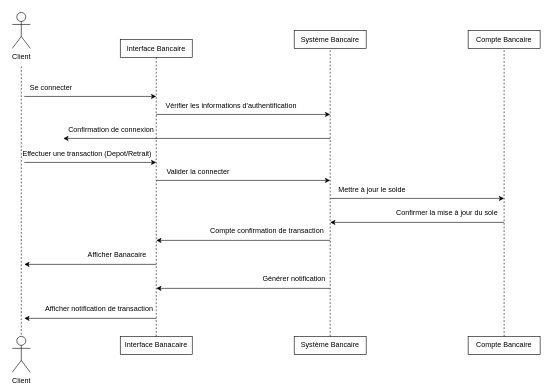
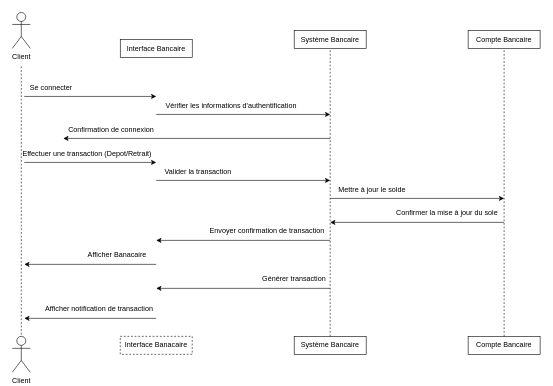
  <mxCell id="0" />
  <mxCell id="1" parent="0" />
  <mxCell id="2" value="" style="endArrow=none;html=1;rounded=0;startFill=0;dashed=1;entryX=0.5;entryY=0;entryDx=0;entryDy=0;entryPerimeter=0;" edge="1" parent="1" target="9"><mxGeometry width="50" height="50" relative="1" as="geometry"><mxPoint x="35" y="110" as="sourcePoint" /><mxPoint x="35" y="370" as="targetPoint" /></mxGeometry></mxCell>
  <mxCell id="3" value="Interface Bancaire" style="rounded=0;whiteSpace=wrap;html=1;" vertex="1" parent="1"><mxGeometry x="200" y="65" width="120" height="30" as="geometry" /></mxCell>
- <mxCell id="4" value="Interface Banacaire" style="rounded=0;whiteSpace=wrap;html=1;" vertex="1" parent="1"><mxGeometry x="200" y="560" width="120" height="30" as="geometry" /></mxCell>
- <mxCell id="5" value="" style="endArrow=none;html=1;rounded=0;exitX=0.5;exitY=1;exitDx=0;exitDy=0;entryX=0.5;entryY=0;entryDx=0;entryDy=0;startFill=0;dashed=1;" edge="1" parent="1" source="3" target="4"><mxGeometry width="50" height="50" relative="1" as="geometry"><mxPoint x="80" y="90" as="sourcePoint" /><mxPoint x="80" y="350" as="targetPoint" /></mxGeometry></mxCell>
+ <mxCell id="4" value="Interface Banacaire" style="rounded=0;whiteSpace=wrap;html=1;dashed=1;" vertex="1" parent="1"><mxGeometry x="200" y="560" width="120" height="30" as="geometry" /></mxCell>
  <mxCell id="6" value="" style="endArrow=classic;html=1;rounded=0;" edge="1" parent="1"><mxGeometry width="50" height="50" relative="1" as="geometry"><mxPoint x="40" y="160" as="sourcePoint" /><mxPoint x="260" y="160" as="targetPoint" /></mxGeometry></mxCell>
  <mxCell id="7" value="Se connecter" style="text;html=1;align=center;verticalAlign=middle;whiteSpace=wrap;rounded=0;" vertex="1" parent="1"><mxGeometry x="40" y="130" width="90" height="30" as="geometry" /></mxCell>
  <mxCell id="8" value="Client" style="shape=umlActor;verticalLabelPosition=bottom;verticalAlign=top;html=1;outlineConnect=0;" vertex="1" parent="1"><mxGeometry x="20" y="20" width="30" height="60" as="geometry" /></mxCell>
  <mxCell id="9" value="Client" style="shape=umlActor;verticalLabelPosition=bottom;verticalAlign=top;html=1;outlineConnect=0;" vertex="1" parent="1"><mxGeometry x="20" y="560" width="30" height="60" as="geometry" /></mxCell>
  <mxCell id="10" value="Système Bancaire" style="rounded=0;whiteSpace=wrap;html=1;" vertex="1" parent="1"><mxGeometry x="490" y="50" width="120" height="30" as="geometry" /></mxCell>
  <mxCell id="11" value="Système Bancaire" style="rounded=0;whiteSpace=wrap;html=1;" vertex="1" parent="1"><mxGeometry x="490" y="560" width="120" height="30" as="geometry" /></mxCell>
  <mxCell id="12" value="Compte Bancaire" style="rounded=0;whiteSpace=wrap;html=1;" vertex="1" parent="1"><mxGeometry x="780" y="50" width="120" height="30" as="geometry" /></mxCell>
  <mxCell id="13" value="Compte Bancaire" style="rounded=0;whiteSpace=wrap;html=1;" vertex="1" parent="1"><mxGeometry x="780" y="560" width="120" height="30" as="geometry" /></mxCell>
  <mxCell id="14" value="" style="endArrow=none;html=1;rounded=0;exitX=0.5;exitY=0;exitDx=0;exitDy=0;entryX=0.5;entryY=1;entryDx=0;entryDy=0;startFill=0;dashed=1;" edge="1" parent="1" source="11" target="10"><mxGeometry width="50" height="50" relative="1" as="geometry"><mxPoint x="550" y="300" as="sourcePoint" /><mxPoint x="600" y="250" as="targetPoint" /></mxGeometry></mxCell>
  <mxCell id="15" value="" style="endArrow=none;html=1;rounded=0;exitX=0.5;exitY=0;exitDx=0;exitDy=0;entryX=0.5;entryY=1;entryDx=0;entryDy=0;startFill=0;dashed=1;" edge="1" parent="1" source="13" target="12"><mxGeometry width="50" height="50" relative="1" as="geometry"><mxPoint x="560" y="395" as="sourcePoint" /><mxPoint x="560" y="90" as="targetPoint" /></mxGeometry></mxCell>
  <mxCell id="16" value="" style="endArrow=classic;html=1;rounded=0;" edge="1" parent="1"><mxGeometry width="50" height="50" relative="1" as="geometry"><mxPoint x="260" y="190" as="sourcePoint" /><mxPoint x="550" y="190" as="targetPoint" /></mxGeometry></mxCell>
  <mxCell id="17" value="Vérifier les informations d'authentification" style="text;html=1;align=center;verticalAlign=middle;whiteSpace=wrap;rounded=0;" vertex="1" parent="1"><mxGeometry x="260" y="160" width="250" height="30" as="geometry" /></mxCell>
  <mxCell id="18" value="" style="endArrow=classic;html=1;rounded=0;entryX=0;entryY=1;entryDx=0;entryDy=0;" edge="1" parent="1" target="19"><mxGeometry width="50" height="50" relative="1" as="geometry"><mxPoint x="550" y="230" as="sourcePoint" /><mxPoint x="30" y="230" as="targetPoint" /></mxGeometry></mxCell>
  <mxCell id="19" value="Confirmation de connexion" style="text;html=1;align=center;verticalAlign=middle;whiteSpace=wrap;rounded=0;" vertex="1" parent="1"><mxGeometry x="105" y="200" width="160" height="30" as="geometry" /></mxCell>
  <mxCell id="20" value="" style="endArrow=classic;html=1;rounded=0;" edge="1" parent="1"><mxGeometry width="50" height="50" relative="1" as="geometry"><mxPoint x="40" y="270" as="sourcePoint" /><mxPoint x="260" y="270" as="targetPoint" /></mxGeometry></mxCell>
  <mxCell id="21" value="Effectuer une transaction (Depot/Retrait)" style="text;html=1;align=center;verticalAlign=middle;whiteSpace=wrap;rounded=0;" vertex="1" parent="1"><mxGeometry x="30" y="240" width="230" height="30" as="geometry" /></mxCell>
  <mxCell id="22" value="" style="endArrow=classic;html=1;rounded=0;" edge="1" parent="1"><mxGeometry width="50" height="50" relative="1" as="geometry"><mxPoint x="260" y="300" as="sourcePoint" /><mxPoint x="550" y="300" as="targetPoint" /></mxGeometry></mxCell>
- <mxCell id="23" value="Valider la connecter" style="text;html=1;align=center;verticalAlign=middle;whiteSpace=wrap;rounded=0;" vertex="1" parent="1"><mxGeometry x="250" y="270" width="160" height="30" as="geometry" /></mxCell>
+ <mxCell id="23" value="Valider la transaction" style="text;html=1;align=center;verticalAlign=middle;whiteSpace=wrap;rounded=0;" vertex="1" parent="1"><mxGeometry x="250" y="270" width="160" height="30" as="geometry" /></mxCell>
  <mxCell id="24" value="" style="endArrow=classic;html=1;rounded=0;" edge="1" parent="1"><mxGeometry width="50" height="50" relative="1" as="geometry"><mxPoint x="550" y="330" as="sourcePoint" /><mxPoint x="840" y="330" as="targetPoint" /></mxGeometry></mxCell>
  <mxCell id="25" value="" style="endArrow=classic;html=1;rounded=0;" edge="1" parent="1"><mxGeometry width="50" height="50" relative="1" as="geometry"><mxPoint x="840" y="370" as="sourcePoint" /><mxPoint x="550" y="370" as="targetPoint" /></mxGeometry></mxCell>
  <mxCell id="26" value="Mettre à jour le solde" style="text;html=1;align=center;verticalAlign=middle;whiteSpace=wrap;rounded=0;" vertex="1" parent="1"><mxGeometry x="540" y="300" width="160" height="30" as="geometry" /></mxCell>
  <mxCell id="27" value="Confirmer la mise à jour du sole" style="text;html=1;align=center;verticalAlign=middle;whiteSpace=wrap;rounded=0;" vertex="1" parent="1"><mxGeometry x="620" y="340" width="250" height="30" as="geometry" /></mxCell>
  <mxCell id="28" value="" style="endArrow=classic;html=1;rounded=0;" edge="1" parent="1"><mxGeometry width="50" height="50" relative="1" as="geometry"><mxPoint x="550" y="400" as="sourcePoint" /><mxPoint x="260" y="400" as="targetPoint" /></mxGeometry></mxCell>
- <mxCell id="29" value="Compte confirmation de transaction" style="text;html=1;align=center;verticalAlign=middle;whiteSpace=wrap;rounded=0;" vertex="1" parent="1"><mxGeometry x="320" y="370" width="250" height="30" as="geometry" /></mxCell>
+ <mxCell id="29" value="Envoyer confirmation de transaction" style="text;html=1;align=center;verticalAlign=middle;whiteSpace=wrap;rounded=0;" vertex="1" parent="1"><mxGeometry x="320" y="370" width="250" height="30" as="geometry" /></mxCell>
  <mxCell id="30" value="" style="endArrow=classic;html=1;rounded=0;" edge="1" parent="1"><mxGeometry width="50" height="50" relative="1" as="geometry"><mxPoint x="260" y="440" as="sourcePoint" /><mxPoint x="40" y="440" as="targetPoint" /></mxGeometry></mxCell>
  <mxCell id="31" value="" style="endArrow=classic;html=1;rounded=0;" edge="1" parent="1"><mxGeometry width="50" height="50" relative="1" as="geometry"><mxPoint x="550" y="480" as="sourcePoint" /><mxPoint x="260" y="480" as="targetPoint" /></mxGeometry></mxCell>
  <mxCell id="32" value="Afficher Banacaire" style="text;html=1;align=center;verticalAlign=middle;whiteSpace=wrap;rounded=0;" vertex="1" parent="1"><mxGeometry x="70" y="410" width="250" height="30" as="geometry" /></mxCell>
  <mxCell id="33" value="" style="endArrow=classic;html=1;rounded=0;" edge="1" parent="1"><mxGeometry width="50" height="50" relative="1" as="geometry"><mxPoint x="260" y="530" as="sourcePoint" /><mxPoint x="40" y="530" as="targetPoint" /></mxGeometry></mxCell>
- <mxCell id="34" value="Générer notification" style="text;html=1;align=center;verticalAlign=middle;whiteSpace=wrap;rounded=0;" vertex="1" parent="1"><mxGeometry x="420" y="450" width="140" height="30" as="geometry" /></mxCell>
+ <mxCell id="34" value="Générer transaction" style="text;html=1;align=center;verticalAlign=middle;whiteSpace=wrap;rounded=0;" vertex="1" parent="1"><mxGeometry x="420" y="450" width="140" height="30" as="geometry" /></mxCell>
  <mxCell id="35" value="Afficher notification de transaction" style="text;html=1;align=center;verticalAlign=middle;whiteSpace=wrap;rounded=0;" vertex="1" parent="1"><mxGeometry x="40" y="500" width="250" height="30" as="geometry" /></mxCell>
